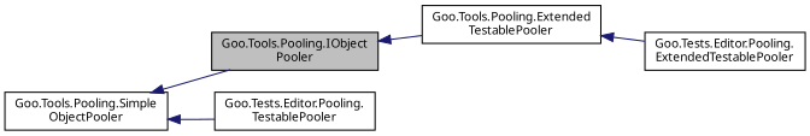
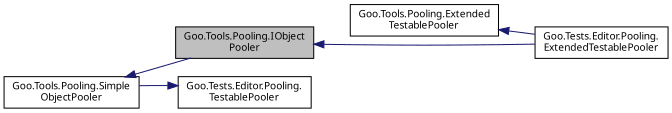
  digraph {
    rankdir=LR
    node [color=black fillcolor=white fontname=Calibrii fontsize=10 shape=record style=filled]
    edge [color=midnightblue dir=back fontname=Calibrii fontsize=10 labelfontname=Calibrii labelfontsize=10 style=solid]
    n1 [fillcolor=grey75 fontcolor=black height=0.2 label="Goo.Tools.Pooling.IObject\lPooler" width=0.4]
    n2 [height=0.2 label="Goo.Tools.Pooling.Extended\lTestablePooler" width=0.4]
    n3 [height=0.2 label="Goo.Tests.Editor.Pooling.\lExtendedTestablePooler" width=0.4]
    n4 [height=0.2 label="Goo.Tools.Pooling.Simple\lObjectPooler" width=0.4]
    n5 [height=0.2 label="Goo.Tests.Editor.Pooling.\lTestablePooler" width=0.4]
-   n1 -> n2
+   n1 -> n3
    n2 -> n3
    n4 -> n1
-   n4 -> n5
+   n5 -> n4
  }
